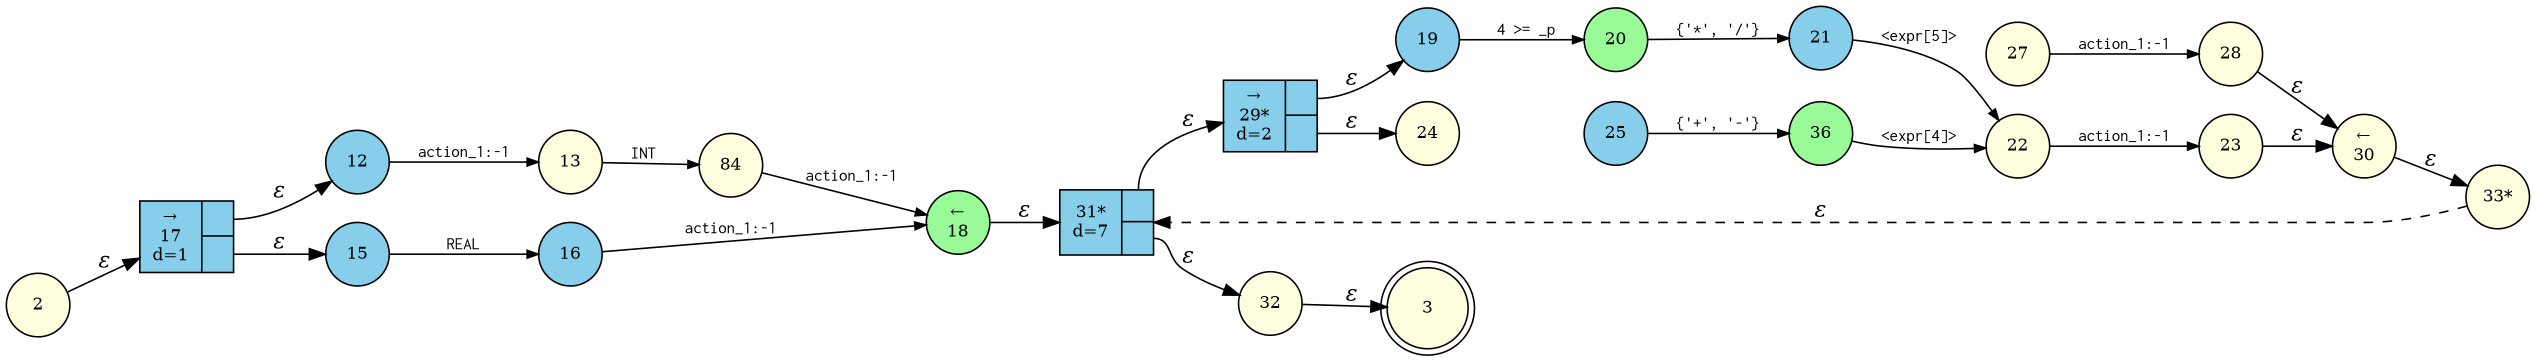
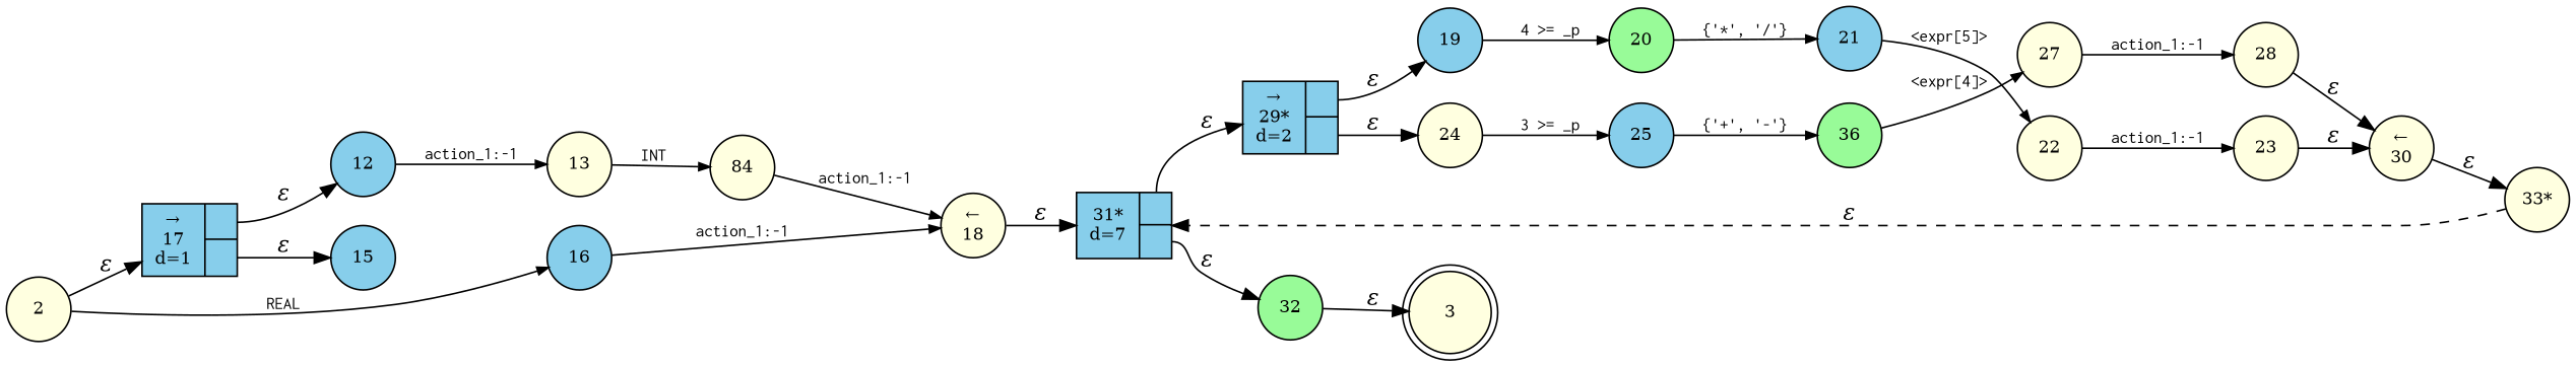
  digraph {
    rankdir=LR
    node [fillcolor=lightyellow fixedsize=true fontsize=11 shape=circle style=filled peripheries=1]
    edge [fontname="Times-Italic"]
    n1 [label=3 shape=doublecircle width=.6 peripheries=""]
-   n2 [label=32 width=.55]
+   n2 [fillcolor=palegreen label=32 width=.55]
    n3 [label="33*" width=.55]
    n4 [fillcolor=skyblue fixedsize=false label="{31*\nd=7|{<p0>|<p1>}}" shape=record]
    n5 [fillcolor=skyblue fixedsize=false label="{&rarr;\n29*\nd=2|{<p0>|<p1>}}" shape=record]
    n6 [label=2 width=.55]
    n7 [fillcolor=skyblue fixedsize=false label="{&rarr;\n17\nd=1|{<p0>|<p1>}}" shape=record]
    n8 [fillcolor=skyblue label=12 width=.55]
    n9 [fillcolor=skyblue label=15 width=.55]
    n10 [label=13 width=.55]
    n11 [label=84 width=.55]
-   n12 [fillcolor=palegreen label="&larr;\n18" width=.55]
+   n12 [label="&larr;\n18" width=.55]
    n13 [fillcolor=skyblue label=16 width=.55]
    n14 [fillcolor=skyblue label=19 width=.55]
    n15 [fillcolor=palegreen label=20 width=.55]
    n16 [fillcolor=skyblue label=21 width=.55]
    n17 [label=22 width=.55]
    n18 [label=23 width=.55]
    n19 [label="&larr;\n30" width=.55]
    n20 [label=24 width=.55]
    n21 [fillcolor=skyblue label=25 width=.55]
    n22 [fillcolor=palegreen label=36 width=.55]
    n23 [label=27 width=.55]
    n24 [label=28 width=.55]
    n2 -> n1 [label="&epsilon;"]
    n3 -> n4 [label="&epsilon;" style=dashed]
    n4 -> n2 [label="&epsilon;" tailport=p1]
    n4 -> n5 [label="&epsilon;" tailport=p0]
    n5 -> n14 [label="&epsilon;" tailport=p0]
    n5 -> n20 [label="&epsilon;" tailport=p1]
    n6 -> n7 [label="&epsilon;"]
    n7 -> n8 [label="&epsilon;" tailport=p0]
    n7 -> n9 [label="&epsilon;" tailport=p1]
    n8 -> n10 [arrowhead=normal arrowsize=.7 fontname=Courier fontsize=11 label="action_1:-1"]
-   n9 -> n13 [arrowhead=normal arrowsize=.7 fontname=Courier fontsize=11 label=REAL]
+   n6 -> n13 [arrowhead=normal arrowsize=.7 fontname=Courier fontsize=11 label=REAL]
    n10 -> n11 [arrowhead=normal arrowsize=.7 fontname=Courier fontsize=11 label=INT]
    n11 -> n12 [arrowhead=normal arrowsize=.7 fontname=Courier fontsize=11 label="action_1:-1"]
    n12 -> n4 [label="&epsilon;"]
    n13 -> n12 [arrowhead=normal arrowsize=.7 fontname=Courier fontsize=11 label="action_1:-1"]
    n14 -> n15 [arrowhead=normal arrowsize=.7 fontname=Courier fontsize=11 label="4 >= _p"]
    n15 -> n16 [arrowhead=normal arrowsize=.7 fontname=Courier fontsize=11 label="{'*', '/'}"]
    n16 -> n17 [arrowhead=normal arrowsize=.7 fontname=Courier fontsize=11 label="<expr[5]>"]
    n17 -> n18 [arrowhead=normal arrowsize=.7 fontname=Courier fontsize=11 label="action_1:-1"]
    n18 -> n19 [label="&epsilon;"]
    n19 -> n3 [label="&epsilon;"]
+   n20 -> n21 [arrowhead=normal arrowsize=.7 fontname=Courier fontsize=11 label="3 >= _p"]
    n21 -> n22 [arrowhead=normal arrowsize=.7 fontname=Courier fontsize=11 label="{'+', '-'}"]
-   n22 -> n17 [arrowhead=normal arrowsize=.7 fontname=Courier fontsize=11 label="<expr[4]>"]
+   n22 -> n23 [arrowhead=normal arrowsize=.7 fontname=Courier fontsize=11 label="<expr[4]>"]
    n23 -> n24 [arrowhead=normal arrowsize=.7 fontname=Courier fontsize=11 label="action_1:-1"]
    n24 -> n19 [label="&epsilon;"]
  }
